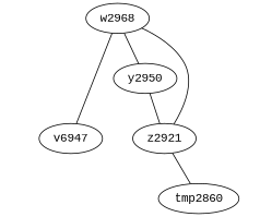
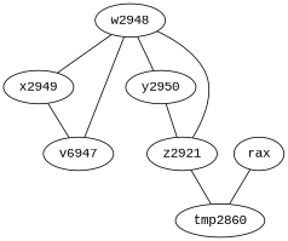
  strict graph {
    fontname="Liberation Mono"
    node [fontname="Liberation Mono"]
    edge [fontname="Liberation Mono"]
-   w2948 [label=w2968]
+   w2948
+   x2949
    y2950
    n4 [label=z2921]
    n5 [label=v6947]
    n6 [label=tmp2860]
+   rax
+   w2948 -- x2949
    w2948 -- y2950
    w2948 -- n4
    w2948 -- n5
+   x2949 -- n5
    y2950 -- n4
    n4 -- n6
+   rax -- n6
  }
